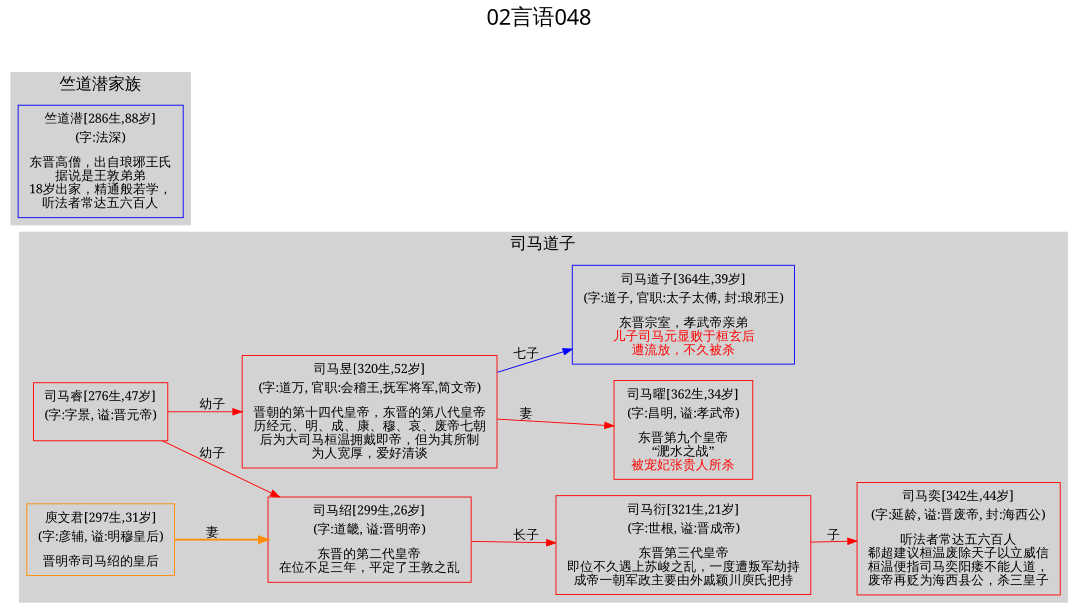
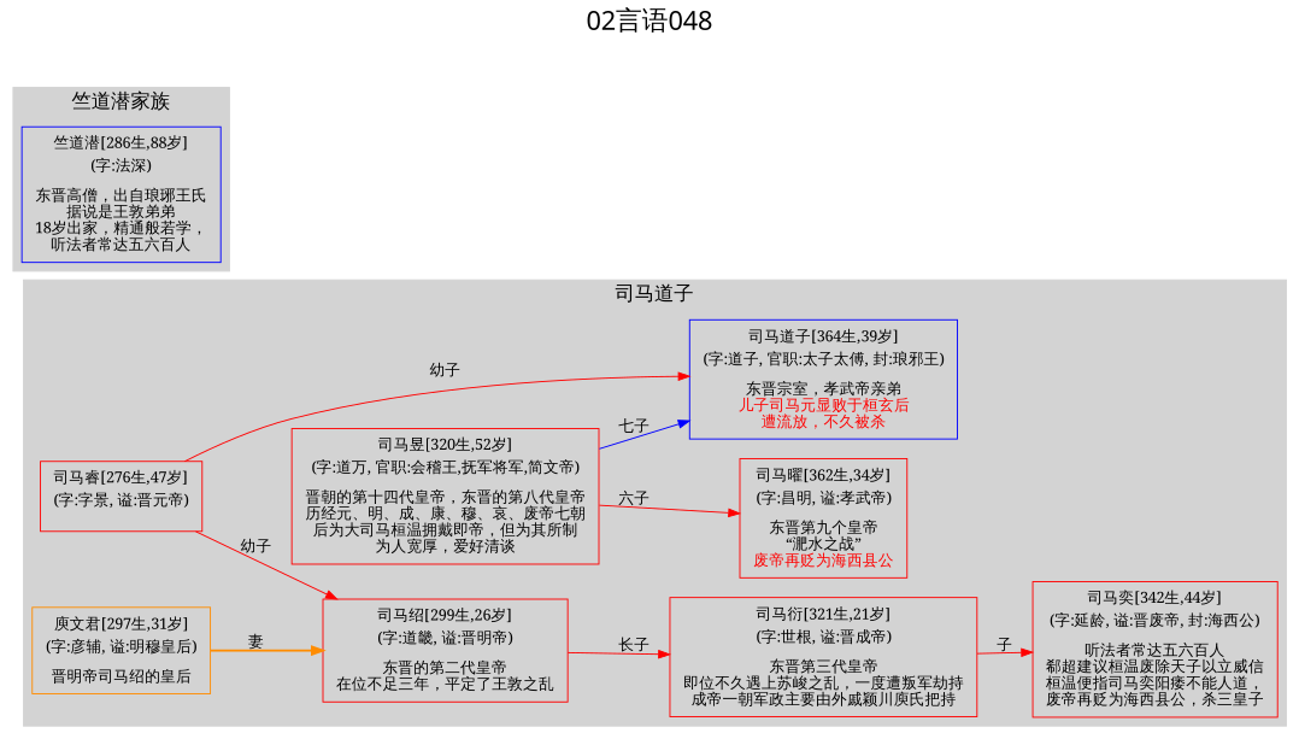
  digraph {
    color=lightgrey
    fontname=SimHei
    fontsize=24
    label="02言语048"
    labelloc=t
    rankdir=LR
    ranksep=0.5
    style=filled
    node [color=red fontname=SimSun shape=box]
    edge [color=red fontname=SimSun style=solid]
    n1 [label=<<table border="0" cellborder="0"><tr><td>司马睿[276生,47岁]</td></tr><tr><td>(字:字景, 谥:晋元帝)</td></tr><tr><td></td></tr><tr><td></td></tr></table>>]
    n2 [color=blue label=<<table border="0" cellborder="0"><tr><td>司马道子[364生,39岁]</td></tr><tr><td>(字:道子, 官职:太子太傅, 封:琅邪王)</td></tr><tr><td></td></tr><tr><td>东晋宗室，孝武帝亲弟<br/><font color = 'red'>儿子司马元显败于桓玄后<br/>遭流放，不久被杀<br/></font></td></tr></table>>]
-   n3 [label=<<table border="0" cellborder="0"><tr><td>司马曜[362生,34岁]</td></tr><tr><td>(字:昌明, 谥:孝武帝)</td></tr><tr><td></td></tr><tr><td>东晋第九个皇帝<br/>“淝水之战”<br/><font color = 'red'>被宠妃张贵人所杀</font></td></tr></table>>]
+   n3 [label=<<table border="0" cellborder="0"><tr><td>司马曜[362生,34岁]</td></tr><tr><td>(字:昌明, 谥:孝武帝)</td></tr><tr><td></td></tr><tr><td>东晋第九个皇帝<br/>“淝水之战”<br/><font color = 'red'>废帝再贬为海西县公</font></td></tr></table>>]
    n4 [label=<<table border="0" cellborder="0"><tr><td>司马昱[320生,52岁]</td></tr><tr><td>(字:道万, 官职:会稽王,抚军将军,简文帝)</td></tr><tr><td></td></tr><tr><td>晋朝的第十四代皇帝，东晋的第八代皇帝<br/>历经元、明、成、康、穆、哀、废帝七朝<br/>后为大司马桓温拥戴即帝，但为其所制<br/>为人宽厚，爱好清谈<br/></td></tr></table>>]
    n5 [label=<<table border="0" cellborder="0"><tr><td>司马奕[342生,44岁]</td></tr><tr><td>(字:延龄, 谥:晋废帝, 封:海西公)</td></tr><tr><td></td></tr><tr><td>听法者常达五六百人<br/>郗超建议桓温废除天子以立威信<br/>桓温便指司马奕阳痿不能人道，<br/>废帝再贬为海西县公，杀三皇子<br/></td></tr></table>>]
    n6 [label=<<table border="0" cellborder="0"><tr><td>司马衍[321生,21岁]</td></tr><tr><td>(字:世根, 谥:晋成帝)</td></tr><tr><td></td></tr><tr><td>东晋第三代皇帝<br/>即位不久遇上苏峻之乱，一度遭叛军劫持<br/>成帝一朝军政主要由外戚颖川庾氏把持<br/></td></tr></table>>]
    n7 [color=darkorange label=<<table border="0" cellborder="0"><tr><td>庾文君[297生,31岁]</td></tr><tr><td>(字:彦辅, 谥:明穆皇后)</td></tr><tr><td></td></tr><tr><td>晋明帝司马绍的皇后<br/></td></tr></table>>]
    n8 [label=<<table border="0" cellborder="0"><tr><td>司马绍[299生,26岁]</td></tr><tr><td>(字:道畿, 谥:晋明帝)</td></tr><tr><td></td></tr><tr><td>东晋的第二代皇帝<br/>在位不足三年，平定了王敦之乱<br/></td></tr></table>>]
    n9 [color=blue label=<<table border="0" cellborder="0"><tr><td>竺道潜[286生,88岁]</td></tr><tr><td>(字:法深)</td></tr><tr><td></td></tr><tr><td>东晋高僧，出自琅琊王氏<br/>据说是王敦弟弟<br/>18岁出家，精通般若学，<br/>听法者常达五六百人<br/></td></tr></table>>]
    subgraph cluster_1 {
      fontsize=18
      label="司马道子"
      n1
      n2
      n3
      n4
      n5
      n6
      n7
      n8
    }
    subgraph cluster_2 {
      fontsize=18
      label="竺道潜家族"
      n9
    }
-   n1 -> n4 [label="幼子"]
+   n1 -> n2 [label="幼子"]
    n1 -> n8 [label="幼子"]
    n4 -> n2 [color=blue label="七子"]
-   n4 -> n3 [label="妻"]
+   n4 -> n3 [label="六子"]
    n6 -> n5 [label="子"]
    n7 -> n8 [color=darkorange label="妻" style=bold]
    n8 -> n6 [label="长子"]
  }
